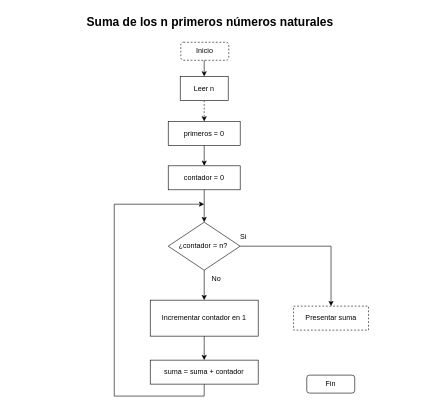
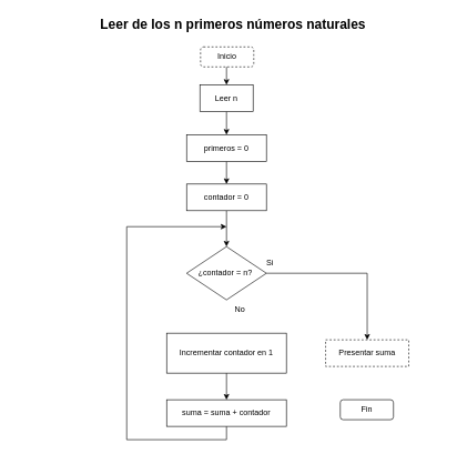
  <mxCell id="0" />
  <mxCell id="1" parent="0" />
  <mxCell id="2" style="edgeStyle=orthogonalEdgeStyle;rounded=0;orthogonalLoop=1;jettySize=auto;html=1;exitX=0.5;exitY=1;exitDx=0;exitDy=0;entryX=0.5;entryY=0;entryDx=0;entryDy=0;" edge="1" parent="1" source="3" target="6"><mxGeometry relative="1" as="geometry" /></mxCell>
  <mxCell id="3" value="Inicio" style="rounded=1;whiteSpace=wrap;html=1;dashed=1;" vertex="1" parent="1"><mxGeometry x="301" y="70" width="80" height="30" as="geometry" /></mxCell>
- <mxCell id="4" value="&lt;font style=&quot;font-size: 20px;&quot;&gt;&lt;b&gt;Suma de los n primeros números naturales&lt;/b&gt;&lt;/font&gt;" style="text;html=1;align=center;verticalAlign=middle;whiteSpace=wrap;rounded=0;" vertex="1" parent="1"><mxGeometry x="20" y="20" width="660" height="30" as="geometry" /></mxCell>
- <mxCell id="5" style="edgeStyle=orthogonalEdgeStyle;rounded=0;orthogonalLoop=1;jettySize=auto;html=1;exitX=0.5;exitY=1;exitDx=0;exitDy=0;entryX=0.5;entryY=0;entryDx=0;entryDy=0;dashed=1;" edge="1" parent="1" source="6" target="9"><mxGeometry relative="1" as="geometry" /></mxCell>
+ <mxCell id="4" value="&lt;font style=&quot;font-size: 20px;&quot;&gt;&lt;b&gt;Leer de los n primeros números naturales&lt;/b&gt;&lt;/font&gt;" style="text;html=1;align=center;verticalAlign=middle;whiteSpace=wrap;rounded=0;" vertex="1" parent="1"><mxGeometry x="20" y="20" width="660" height="30" as="geometry" /></mxCell>
+ <mxCell id="5" style="edgeStyle=orthogonalEdgeStyle;rounded=0;orthogonalLoop=1;jettySize=auto;html=1;exitX=0.5;exitY=1;exitDx=0;exitDy=0;entryX=0.5;entryY=0;entryDx=0;entryDy=0;" edge="1" parent="1" source="6" target="9"><mxGeometry relative="1" as="geometry" /></mxCell>
  <mxCell id="6" value="Leer n" style="rounded=0;whiteSpace=wrap;html=1;" vertex="1" parent="1"><mxGeometry x="300" y="127" width="80" height="40" as="geometry" /></mxCell>
- <mxCell id="7" value="Fin" style="rounded=1;whiteSpace=wrap;html=1;" vertex="1" parent="1"><mxGeometry x="511" y="625" width="80" height="30" as="geometry" /></mxCell>
+ <mxCell id="7" value="Fin" style="rounded=1;whiteSpace=wrap;html=1;" vertex="1" parent="1"><mxGeometry x="511" y="600" width="80" height="30" as="geometry" /></mxCell>
  <mxCell id="8" style="edgeStyle=orthogonalEdgeStyle;rounded=0;orthogonalLoop=1;jettySize=auto;html=1;exitX=0.5;exitY=1;exitDx=0;exitDy=0;entryX=0.5;entryY=0;entryDx=0;entryDy=0;" edge="1" parent="1" source="9" target="12"><mxGeometry relative="1" as="geometry" /></mxCell>
  <mxCell id="9" value="primeros = 0" style="rounded=0;whiteSpace=wrap;html=1;" vertex="1" parent="1"><mxGeometry x="280" y="202" width="120" height="40" as="geometry" /></mxCell>
  <mxCell id="10" value="Presentar suma" style="rounded=0;whiteSpace=wrap;html=1;dashed=1;" vertex="1" parent="1"><mxGeometry x="489" y="510" width="125" height="40" as="geometry" /></mxCell>
  <mxCell id="11" style="edgeStyle=orthogonalEdgeStyle;rounded=0;orthogonalLoop=1;jettySize=auto;html=1;exitX=0.5;exitY=1;exitDx=0;exitDy=0;entryX=0.5;entryY=0;entryDx=0;entryDy=0;" edge="1" parent="1" source="12" target="15"><mxGeometry relative="1" as="geometry" /></mxCell>
  <mxCell id="12" value="contador = 0" style="rounded=0;whiteSpace=wrap;html=1;" vertex="1" parent="1"><mxGeometry x="280" y="276" width="120" height="40" as="geometry" /></mxCell>
- <mxCell id="13" style="edgeStyle=orthogonalEdgeStyle;rounded=0;orthogonalLoop=1;jettySize=auto;html=1;exitX=0.5;exitY=1;exitDx=0;exitDy=0;entryX=0.5;entryY=0;entryDx=0;entryDy=0;" edge="1" parent="1" source="15" target="19"><mxGeometry relative="1" as="geometry" /></mxCell>
  <mxCell id="14" style="edgeStyle=orthogonalEdgeStyle;rounded=0;orthogonalLoop=1;jettySize=auto;html=1;exitX=1;exitY=0.5;exitDx=0;exitDy=0;entryX=0.5;entryY=0;entryDx=0;entryDy=0;" edge="1" parent="1" source="15" target="10"><mxGeometry relative="1" as="geometry" /></mxCell>
  <mxCell id="15" value="¿contador = n?&amp;nbsp;" style="rhombus;whiteSpace=wrap;html=1;" vertex="1" parent="1"><mxGeometry x="280" y="370" width="120" height="80" as="geometry" /></mxCell>
  <mxCell id="16" style="edgeStyle=orthogonalEdgeStyle;rounded=0;orthogonalLoop=1;jettySize=auto;html=1;exitX=0.5;exitY=1;exitDx=0;exitDy=0;" edge="1" parent="1" source="17"><mxGeometry relative="1" as="geometry"><mxPoint x="340" y="340" as="targetPoint" /><Array as="points"><mxPoint x="340" y="660" /><mxPoint x="190" y="660" /><mxPoint x="190" y="340" /></Array></mxGeometry></mxCell>
  <mxCell id="17" value="suma = suma + contador" style="rounded=0;whiteSpace=wrap;html=1;" vertex="1" parent="1"><mxGeometry x="250" y="600" width="180" height="40" as="geometry" /></mxCell>
  <mxCell id="18" style="edgeStyle=orthogonalEdgeStyle;rounded=0;orthogonalLoop=1;jettySize=auto;html=1;exitX=0.5;exitY=1;exitDx=0;exitDy=0;entryX=0.5;entryY=0;entryDx=0;entryDy=0;" edge="1" parent="1" source="19" target="17"><mxGeometry relative="1" as="geometry" /></mxCell>
  <mxCell id="19" value="Incrementar contador en 1" style="rounded=0;whiteSpace=wrap;html=1;" vertex="1" parent="1"><mxGeometry x="250" y="500" width="180" height="60" as="geometry" /></mxCell>
  <mxCell id="20" value="No" style="text;html=1;align=center;verticalAlign=middle;resizable=0;points=[];autosize=1;strokeColor=none;fillColor=none;" vertex="1" parent="1"><mxGeometry x="340" y="450" width="40" height="30" as="geometry" /></mxCell>
  <mxCell id="21" value="Si" style="text;html=1;align=center;verticalAlign=middle;resizable=0;points=[];autosize=1;strokeColor=none;fillColor=none;" vertex="1" parent="1"><mxGeometry x="390" y="380" width="30" height="30" as="geometry" /></mxCell>
